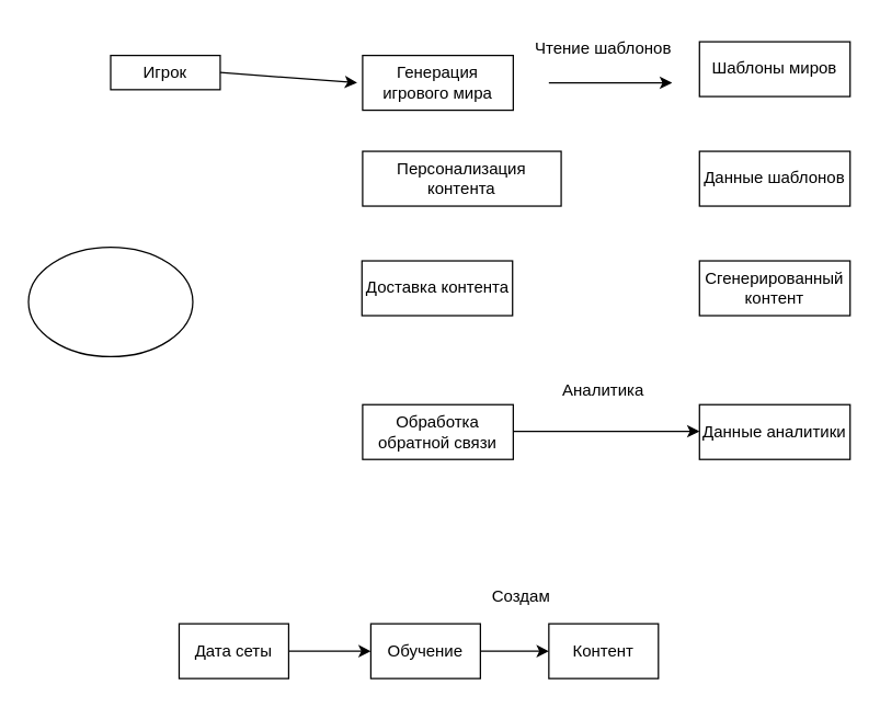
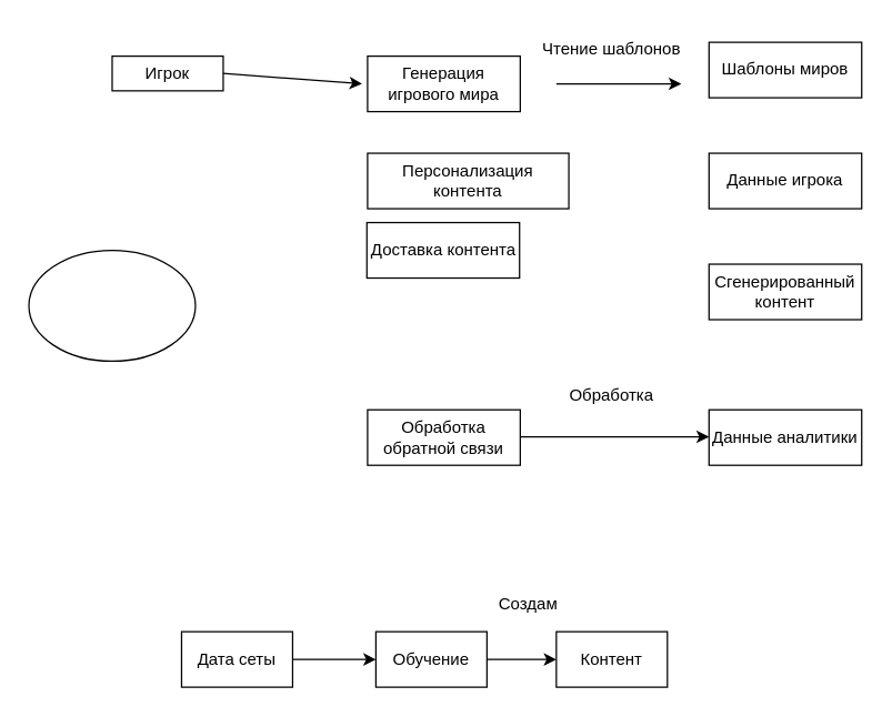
  <mxCell id="0" />
  <mxCell id="1" parent="0" />
  <mxCell id="2" value="" style="rounded=0;whiteSpace=wrap;html=1;" vertex="1" parent="1"><mxGeometry x="400" y="455" width="80" height="40" as="geometry" /></mxCell>
  <mxCell id="3" style="edgeStyle=orthogonalEdgeStyle;rounded=0;orthogonalLoop=1;jettySize=auto;html=1;exitX=1;exitY=0.5;exitDx=0;exitDy=0;entryX=0;entryY=0.5;entryDx=0;entryDy=0;" edge="1" parent="1" source="4" target="2"><mxGeometry relative="1" as="geometry" /></mxCell>
  <mxCell id="4" value="" style="rounded=0;whiteSpace=wrap;html=1;" vertex="1" parent="1"><mxGeometry x="270" y="455" width="80" height="40" as="geometry" /></mxCell>
  <mxCell id="5" style="edgeStyle=orthogonalEdgeStyle;rounded=0;orthogonalLoop=1;jettySize=auto;html=1;exitX=1;exitY=0.5;exitDx=0;exitDy=0;entryX=0;entryY=0.5;entryDx=0;entryDy=0;" edge="1" parent="1" source="6" target="4"><mxGeometry relative="1" as="geometry" /></mxCell>
  <mxCell id="6" value="" style="rounded=0;whiteSpace=wrap;html=1;" vertex="1" parent="1"><mxGeometry x="130" y="455" width="80" height="40" as="geometry" /></mxCell>
  <mxCell id="7" value="Дата сеты" style="text;html=1;align=center;verticalAlign=middle;whiteSpace=wrap;rounded=0;" vertex="1" parent="1"><mxGeometry x="140" y="460" width="60" height="30" as="geometry" /></mxCell>
  <mxCell id="8" value="Обучение" style="text;html=1;align=center;verticalAlign=middle;whiteSpace=wrap;rounded=0;" vertex="1" parent="1"><mxGeometry x="280" y="460" width="60" height="30" as="geometry" /></mxCell>
  <mxCell id="9" value="Контент" style="text;html=1;align=center;verticalAlign=middle;whiteSpace=wrap;rounded=0;" vertex="1" parent="1"><mxGeometry x="410" y="460" width="60" height="30" as="geometry" /></mxCell>
  <mxCell id="10" value="Игрок" style="rounded=0;whiteSpace=wrap;html=1;" vertex="1" parent="1"><mxGeometry x="80" y="40" width="80" height="25" as="geometry" /></mxCell>
  <mxCell id="11" value="Создам" style="text;html=1;align=center;verticalAlign=middle;whiteSpace=wrap;rounded=0;" vertex="1" parent="1"><mxGeometry x="350" y="420" width="60" height="30" as="geometry" /></mxCell>
  <mxCell id="12" value="Шаблоны миров" style="rounded=0;whiteSpace=wrap;html=1;" vertex="1" parent="1"><mxGeometry x="510" y="30" width="110" height="40" as="geometry" /></mxCell>
- <mxCell id="13" value="Данные шаблонов" style="rounded=0;whiteSpace=wrap;html=1;" vertex="1" parent="1"><mxGeometry x="510" y="110" width="110" height="40" as="geometry" /></mxCell>
+ <mxCell id="13" value="Данные игрока" style="rounded=0;whiteSpace=wrap;html=1;" vertex="1" parent="1"><mxGeometry x="510" y="110" width="110" height="40" as="geometry" /></mxCell>
  <mxCell id="14" value="Сгенерированный контент" style="rounded=0;whiteSpace=wrap;html=1;" vertex="1" parent="1"><mxGeometry x="510" y="190" width="110" height="40" as="geometry" /></mxCell>
  <mxCell id="15" value="Данные аналитики" style="rounded=0;whiteSpace=wrap;html=1;" vertex="1" parent="1"><mxGeometry x="510" y="295" width="110" height="40" as="geometry" /></mxCell>
  <mxCell id="16" value="Генерация игрового мира" style="rounded=0;whiteSpace=wrap;html=1;" vertex="1" parent="1"><mxGeometry x="264" y="40" width="110" height="40" as="geometry" /></mxCell>
  <mxCell id="17" value="Персонализация&lt;br&gt;контента" style="rounded=0;whiteSpace=wrap;html=1;" vertex="1" parent="1"><mxGeometry x="264" y="110" width="145" height="40" as="geometry" /></mxCell>
  <mxCell id="18" value="Обработка обратной связи" style="rounded=0;whiteSpace=wrap;html=1;" vertex="1" parent="1"><mxGeometry x="264" y="295" width="110" height="40" as="geometry" /></mxCell>
- <mxCell id="19" value="Доставка контента" style="rounded=0;whiteSpace=wrap;html=1;" vertex="1" parent="1"><mxGeometry x="263.5" y="190" width="110" height="40" as="geometry" /></mxCell>
+ <mxCell id="19" value="Доставка контента" style="rounded=0;whiteSpace=wrap;html=1;" vertex="1" parent="1"><mxGeometry x="263.5" y="160" width="110" height="40" as="geometry" /></mxCell>
  <mxCell id="20" value="" style="endArrow=classic;html=1;rounded=0;exitX=1;exitY=0.5;exitDx=0;exitDy=0;" edge="1" parent="1" source="10"><mxGeometry width="50" height="50" relative="1" as="geometry"><mxPoint x="200" y="55" as="sourcePoint" /><mxPoint x="260" y="60" as="targetPoint" /></mxGeometry></mxCell>
  <mxCell id="21" value="" style="endArrow=classic;html=1;rounded=0;" edge="1" parent="1"><mxGeometry width="50" height="50" relative="1" as="geometry"><mxPoint x="400" y="60" as="sourcePoint" /><mxPoint x="490" y="60" as="targetPoint" /></mxGeometry></mxCell>
  <mxCell id="22" value="Чтение шаблонов" style="text;html=1;align=center;verticalAlign=middle;whiteSpace=wrap;rounded=0;" vertex="1" parent="1"><mxGeometry x="365" y="20" width="150" height="30" as="geometry" /></mxCell>
- <mxCell id="23" value="Аналитика" style="text;html=1;align=center;verticalAlign=middle;whiteSpace=wrap;rounded=0;" vertex="1" parent="1"><mxGeometry x="410" y="270" width="60" height="30" as="geometry" /></mxCell>
+ <mxCell id="23" value="Обработка" style="text;html=1;align=center;verticalAlign=middle;whiteSpace=wrap;rounded=0;" vertex="1" parent="1"><mxGeometry x="410" y="270" width="60" height="30" as="geometry" /></mxCell>
  <mxCell id="24" value="" style="endArrow=classic;html=1;rounded=0;entryX=0;entryY=0.75;entryDx=0;entryDy=0;" edge="1" parent="1"><mxGeometry width="50" height="50" relative="1" as="geometry"><mxPoint x="374" y="314.5" as="sourcePoint" /><mxPoint x="510" y="314.5" as="targetPoint" /></mxGeometry></mxCell>
  <mxCell id="25" value="" style="ellipse;whiteSpace=wrap;html=1;" vertex="1" parent="1"><mxGeometry x="20" y="180" width="120" height="80" as="geometry" /></mxCell>
